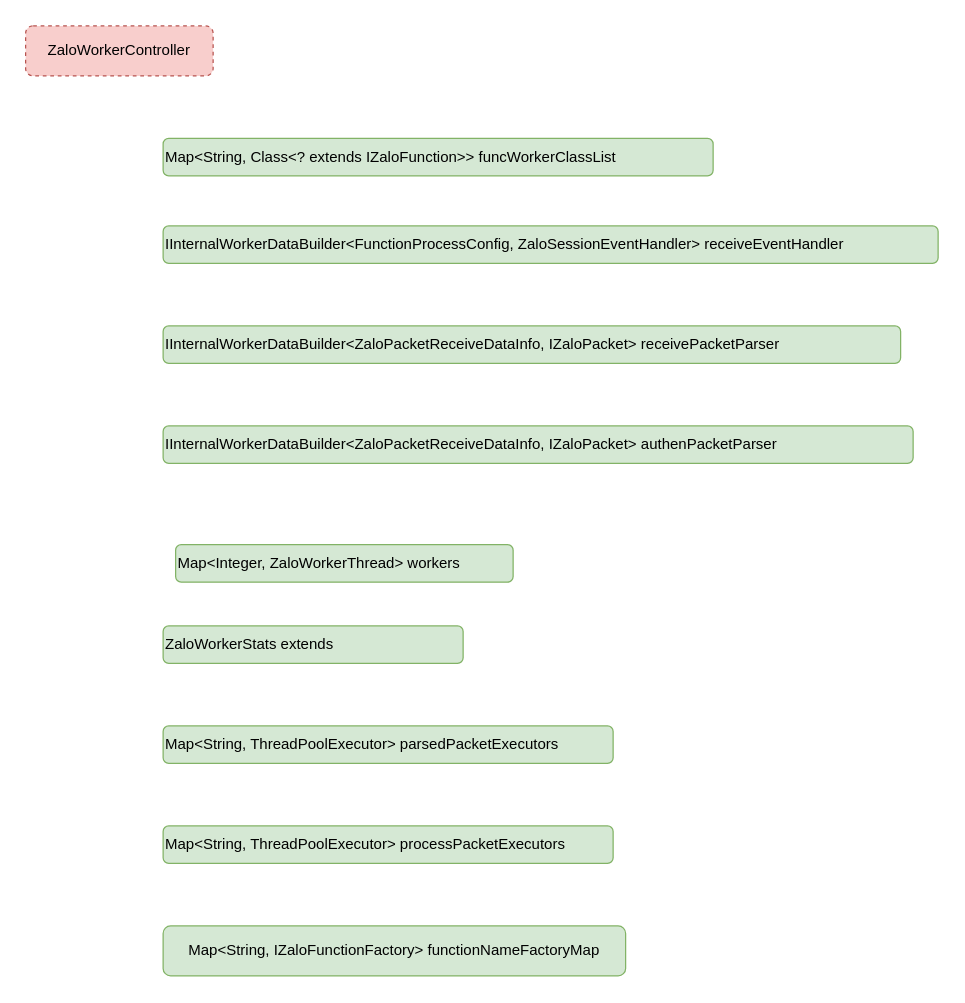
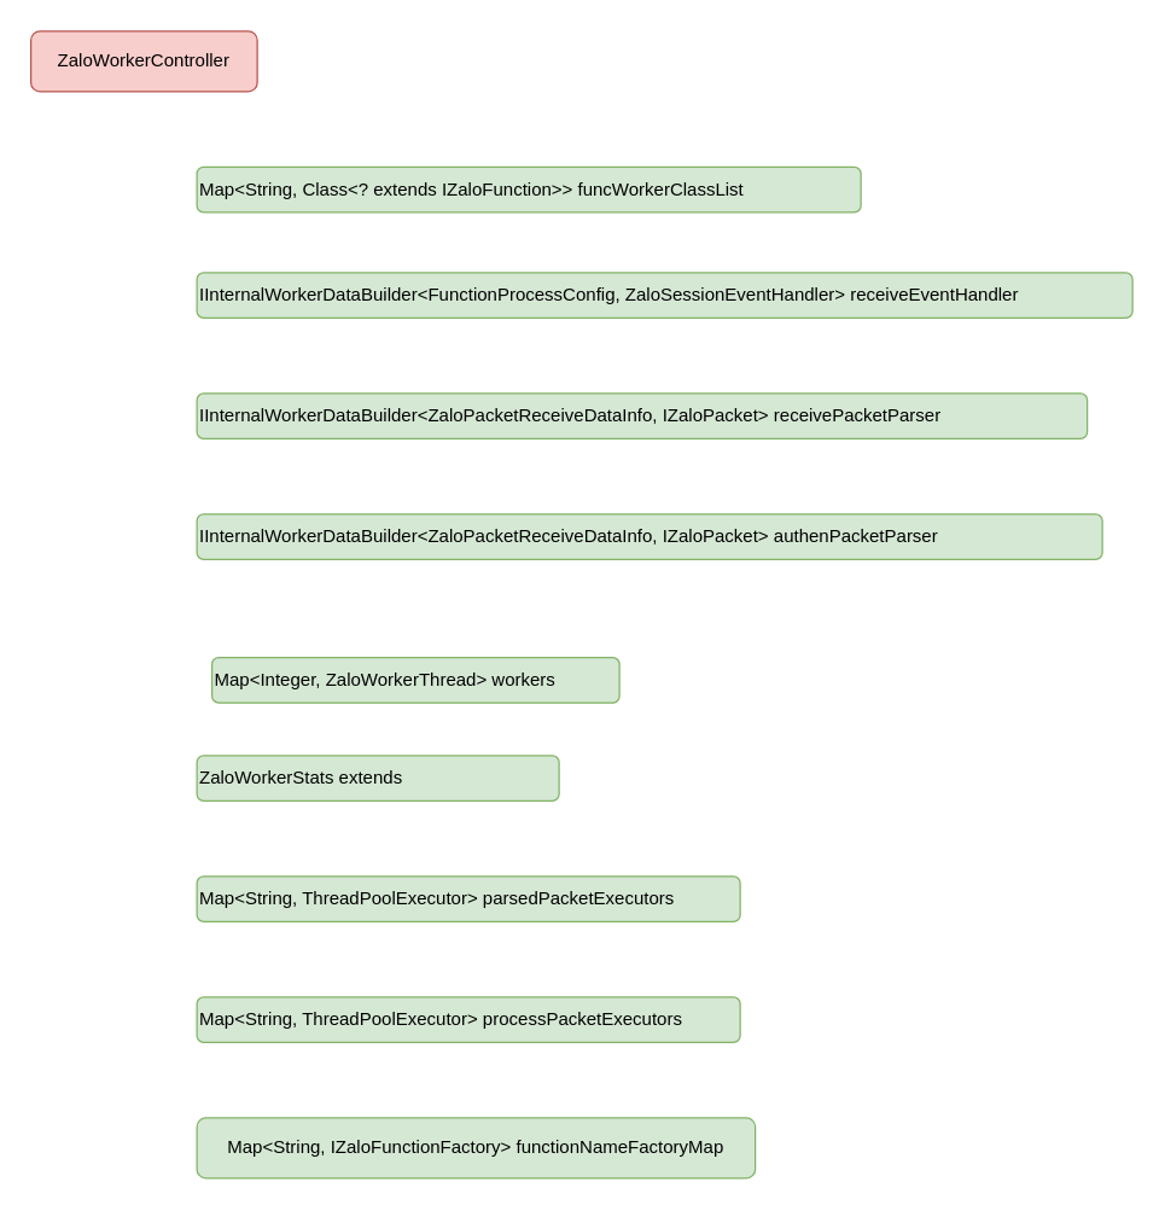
  <mxCell id="0" />
  <mxCell id="1" parent="0" />
- <mxCell id="2" value="ZaloWorkerController" style="rounded=1;whiteSpace=wrap;html=1;fillColor=#f8cecc;strokeColor=#b85450;dashed=1;" vertex="1" parent="1"><mxGeometry x="20" y="20" width="150" height="40" as="geometry" /></mxCell>
+ <mxCell id="2" value="ZaloWorkerController" style="rounded=1;whiteSpace=wrap;html=1;fillColor=#f8cecc;strokeColor=#b85450;" vertex="1" parent="1"><mxGeometry x="20" y="20" width="150" height="40" as="geometry" /></mxCell>
  <mxCell id="3" value="Map&amp;lt;String, Class&amp;lt;? extends IZaloFunction&amp;gt;&amp;gt; funcWorkerClassList" style="rounded=1;whiteSpace=wrap;html=1;fillColor=#d5e8d4;strokeColor=#82b366;align=left;" vertex="1" parent="1"><mxGeometry x="130" y="110" width="440" height="30" as="geometry" /></mxCell>
  <mxCell id="4" value="IInternalWorkerDataBuilder&amp;lt;FunctionProcessConfig, ZaloSessionEventHandler&amp;gt; receiveEventHandler" style="rounded=1;whiteSpace=wrap;html=1;fillColor=#d5e8d4;strokeColor=#82b366;align=left;" vertex="1" parent="1"><mxGeometry x="130" y="180" width="620" height="30" as="geometry" /></mxCell>
  <mxCell id="5" value="IInternalWorkerDataBuilder&amp;lt;ZaloPacketReceiveDataInfo, IZaloPacket&amp;gt; receivePacketParser" style="rounded=1;whiteSpace=wrap;html=1;fillColor=#d5e8d4;strokeColor=#82b366;align=left;" vertex="1" parent="1"><mxGeometry x="130" y="260" width="590" height="30" as="geometry" /></mxCell>
  <mxCell id="6" value="IInternalWorkerDataBuilder&amp;lt;ZaloPacketReceiveDataInfo, IZaloPacket&amp;gt; authenPacketParser" style="rounded=1;whiteSpace=wrap;html=1;fillColor=#d5e8d4;strokeColor=#82b366;align=left;" vertex="1" parent="1"><mxGeometry x="130" y="340" width="600" height="30" as="geometry" /></mxCell>
  <mxCell id="7" value="Map&amp;lt;Integer, ZaloWorkerThread&amp;gt; workers" style="rounded=1;whiteSpace=wrap;html=1;fillColor=#d5e8d4;strokeColor=#82b366;align=left;" vertex="1" parent="1"><mxGeometry x="140" y="435" width="270" height="30" as="geometry" /></mxCell>
  <mxCell id="8" value="ZaloWorkerStats extends" style="rounded=1;whiteSpace=wrap;html=1;align=left;fillColor=#d5e8d4;strokeColor=#82b366;" vertex="1" parent="1"><mxGeometry x="130" y="500" width="240" height="30" as="geometry" /></mxCell>
  <mxCell id="9" value="Map&amp;lt;String, ThreadPoolExecutor&amp;gt; parsedPacketExecutors" style="rounded=1;whiteSpace=wrap;html=1;fillColor=#d5e8d4;strokeColor=#82b366;align=left;" vertex="1" parent="1"><mxGeometry x="130" y="580" width="360" height="30" as="geometry" /></mxCell>
  <mxCell id="10" value="Map&amp;lt;String, ThreadPoolExecutor&amp;gt; processPacketExecutors" style="rounded=1;whiteSpace=wrap;html=1;fillColor=#d5e8d4;strokeColor=#82b366;align=left;" vertex="1" parent="1"><mxGeometry x="130" y="660" width="360" height="30" as="geometry" /></mxCell>
  <mxCell id="11" value="Map&amp;lt;String, IZaloFunctionFactory&amp;gt; functionNameFactoryMap" style="rounded=1;whiteSpace=wrap;html=1;fillColor=#d5e8d4;strokeColor=#82b366;" vertex="1" parent="1"><mxGeometry x="130" y="740" width="370" height="40" as="geometry" /></mxCell>
